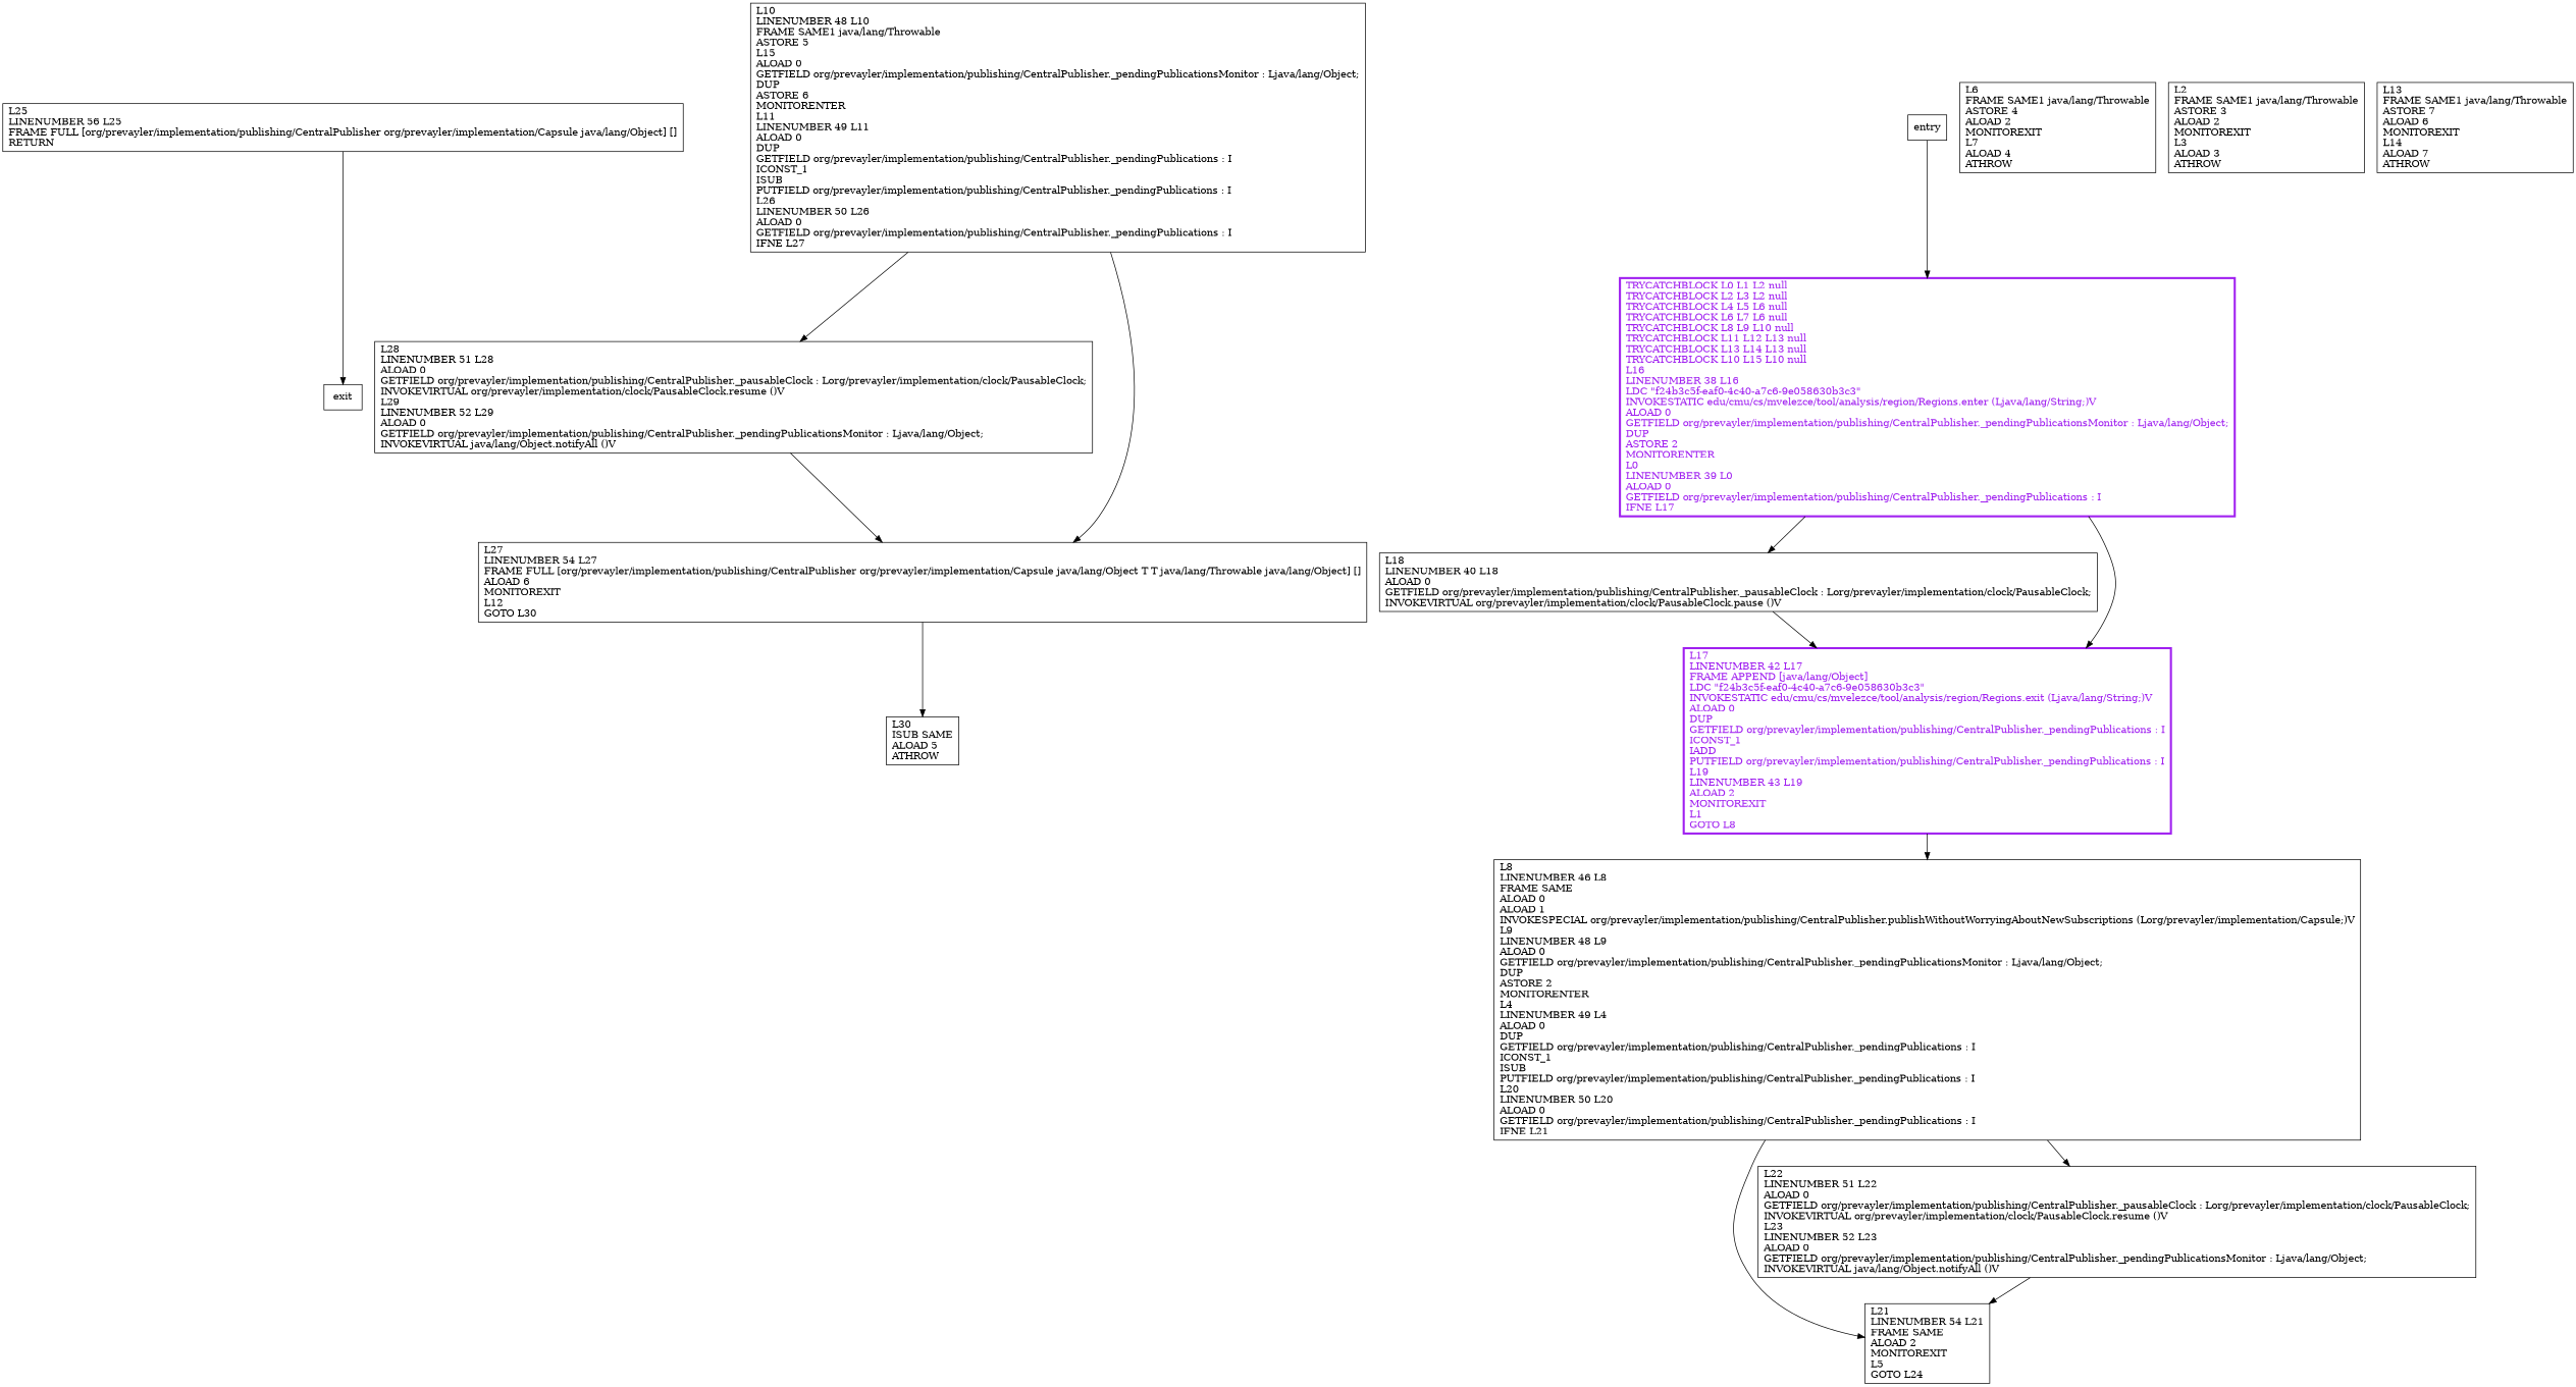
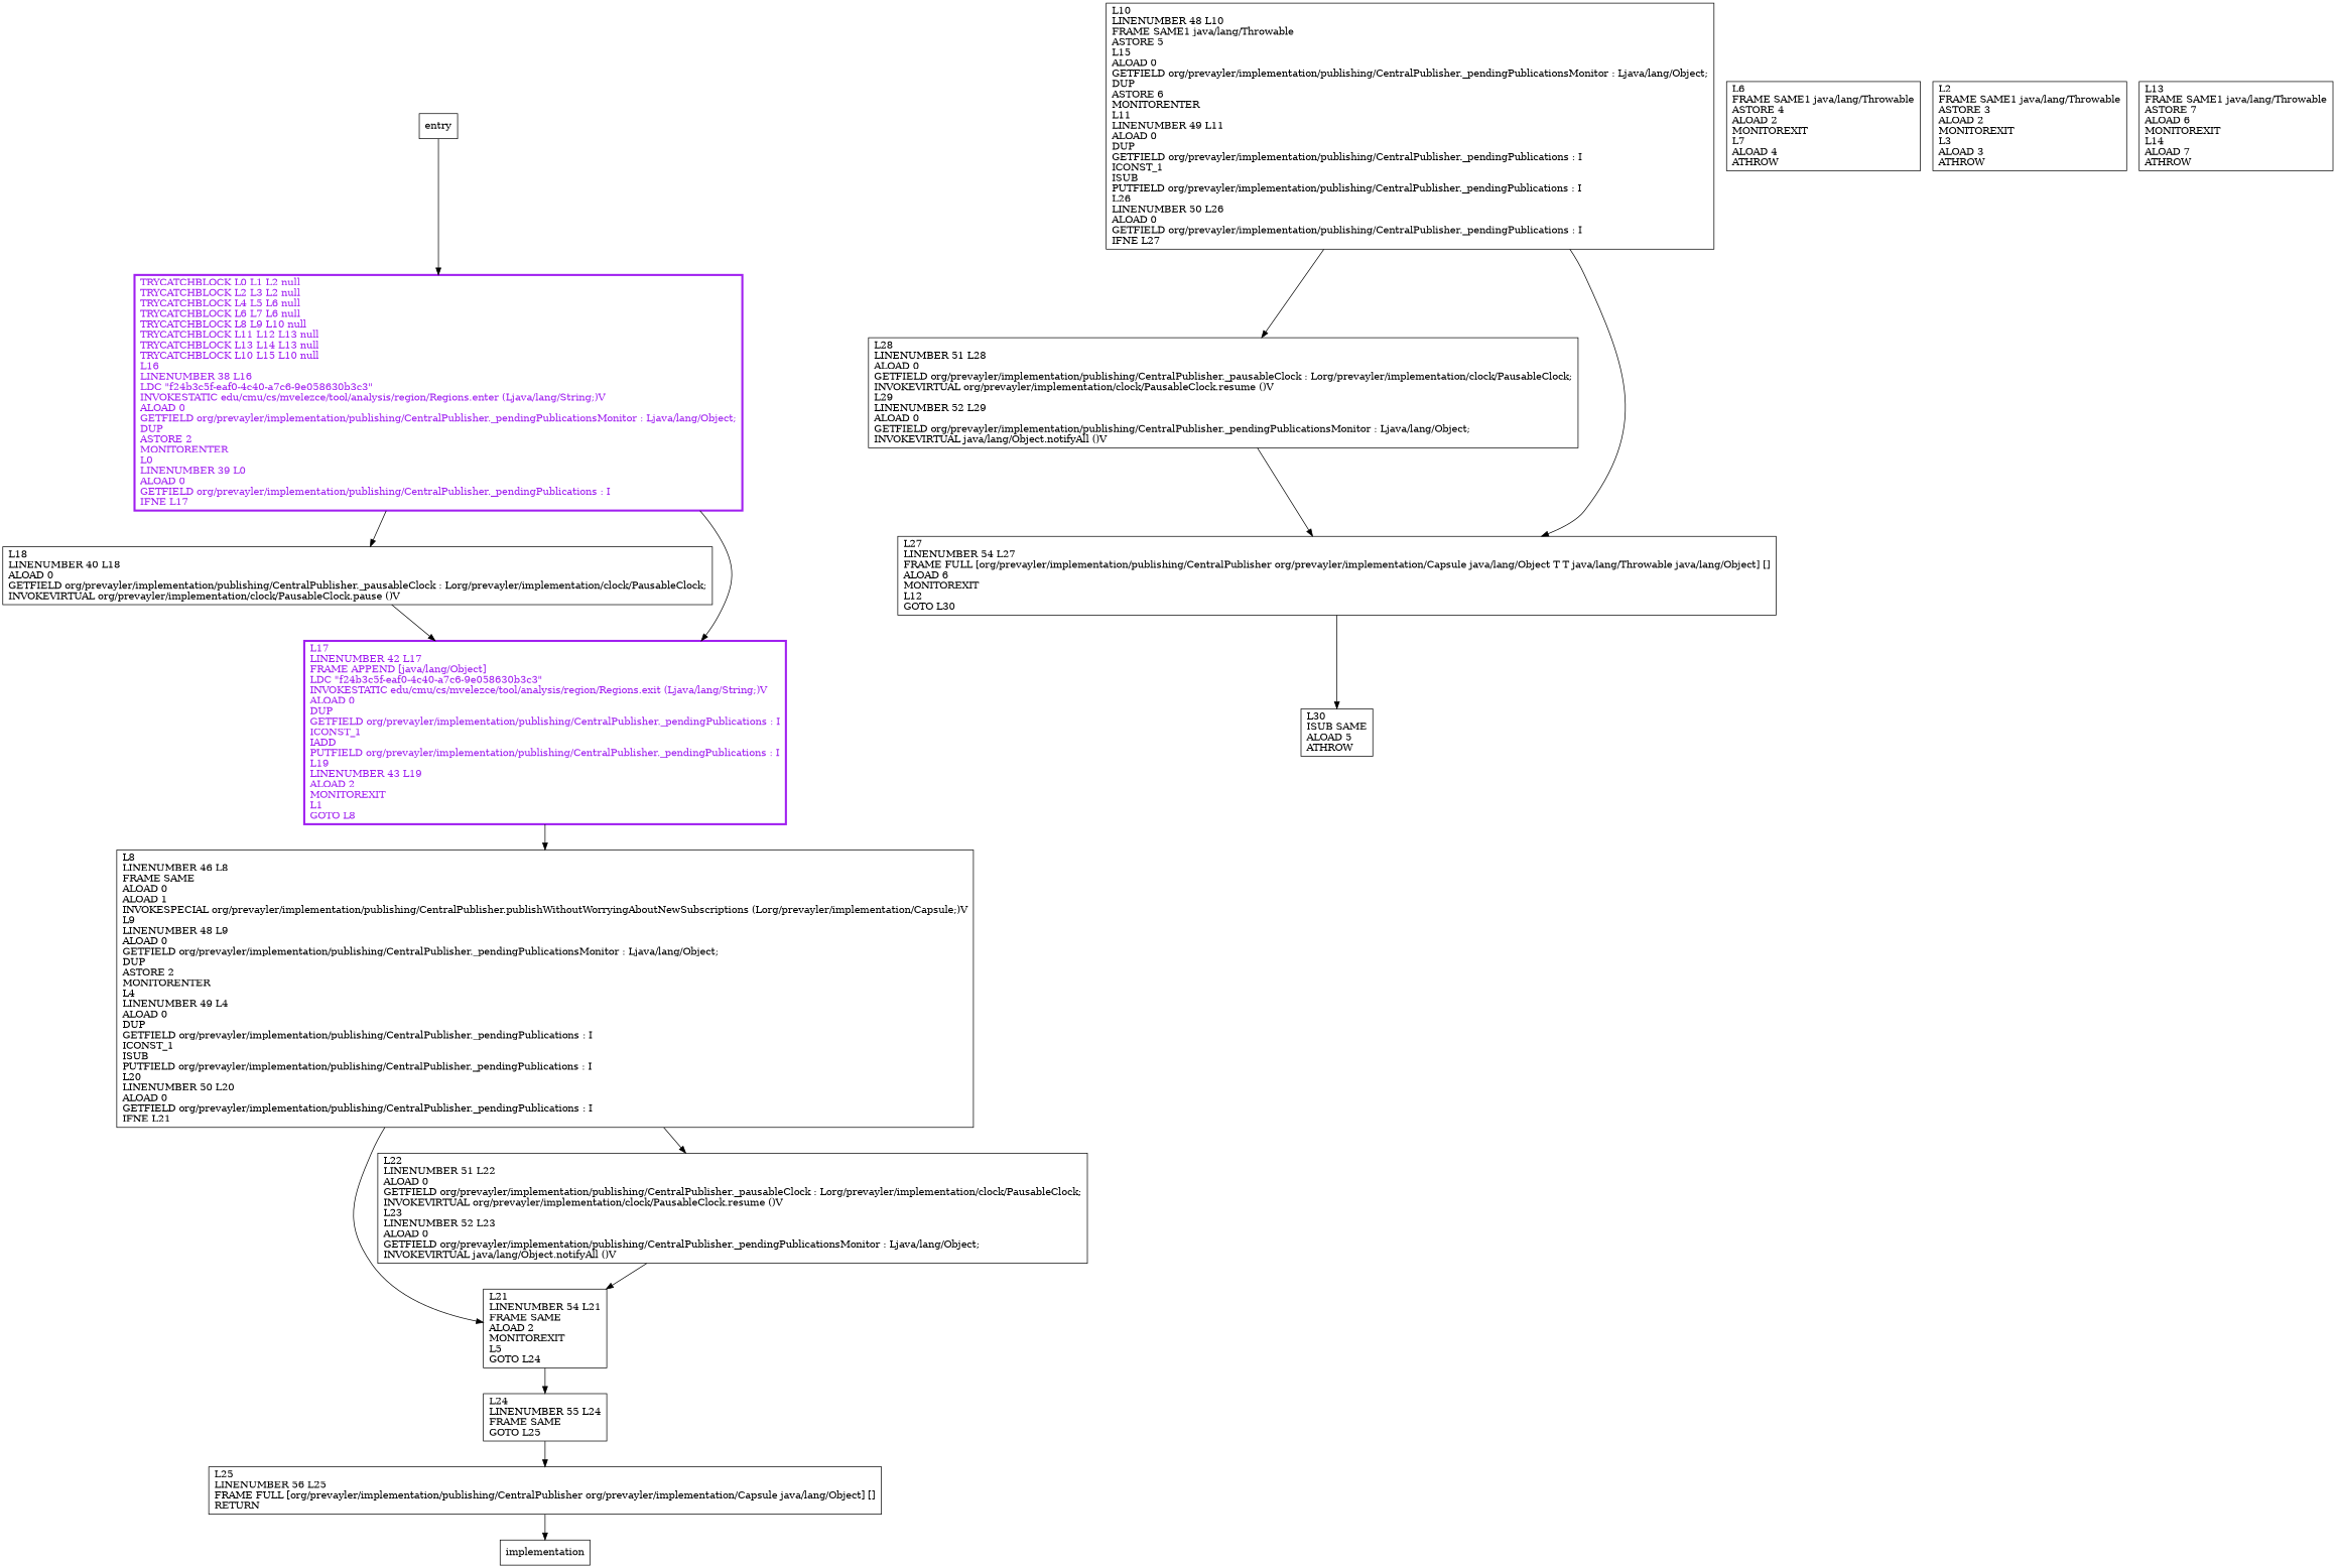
  digraph {
    node [shape=record]
    n1 [label="L25\lLINENUMBER 56 L25\lFRAME FULL [org/prevayler/implementation/publishing/CentralPublisher org/prevayler/implementation/Capsule java/lang/Object] []\lRETURN\l"]
-   exit
+   exit [label=implementation]
    n3 [label="L10\lLINENUMBER 48 L10\lFRAME SAME1 java/lang/Throwable\lASTORE 5\lL15\lALOAD 0\lGETFIELD org/prevayler/implementation/publishing/CentralPublisher._pendingPublicationsMonitor : Ljava/lang/Object;\lDUP\lASTORE 6\lMONITORENTER\lL11\lLINENUMBER 49 L11\lALOAD 0\lDUP\lGETFIELD org/prevayler/implementation/publishing/CentralPublisher._pendingPublications : I\lICONST_1\lISUB\lPUTFIELD org/prevayler/implementation/publishing/CentralPublisher._pendingPublications : I\lL26\lLINENUMBER 50 L26\lALOAD 0\lGETFIELD org/prevayler/implementation/publishing/CentralPublisher._pendingPublications : I\lIFNE L27\l"]
    n4 [label="L28\lLINENUMBER 51 L28\lALOAD 0\lGETFIELD org/prevayler/implementation/publishing/CentralPublisher._pausableClock : Lorg/prevayler/implementation/clock/PausableClock;\lINVOKEVIRTUAL org/prevayler/implementation/clock/PausableClock.resume ()V\lL29\lLINENUMBER 52 L29\lALOAD 0\lGETFIELD org/prevayler/implementation/publishing/CentralPublisher._pendingPublicationsMonitor : Ljava/lang/Object;\lINVOKEVIRTUAL java/lang/Object.notifyAll ()V\l"]
    n5 [label="L27\lLINENUMBER 54 L27\lFRAME FULL [org/prevayler/implementation/publishing/CentralPublisher org/prevayler/implementation/Capsule java/lang/Object T T java/lang/Throwable java/lang/Object] []\lALOAD 6\lMONITOREXIT\lL12\lGOTO L30\l"]
    n6 [label="L30\lISUB SAME\lALOAD 5\lATHROW\l"]
    n7 [label="L18\lLINENUMBER 40 L18\lALOAD 0\lGETFIELD org/prevayler/implementation/publishing/CentralPublisher._pausableClock : Lorg/prevayler/implementation/clock/PausableClock;\lINVOKEVIRTUAL org/prevayler/implementation/clock/PausableClock.pause ()V\l"]
    n8 [color=purple fontcolor=purple label="L17\lLINENUMBER 42 L17\lFRAME APPEND [java/lang/Object]\lLDC \"f24b3c5f-eaf0-4c40-a7c6-9e058630b3c3\"\lINVOKESTATIC edu/cmu/cs/mvelezce/tool/analysis/region/Regions.exit (Ljava/lang/String;)V\lALOAD 0\lDUP\lGETFIELD org/prevayler/implementation/publishing/CentralPublisher._pendingPublications : I\lICONST_1\lIADD\lPUTFIELD org/prevayler/implementation/publishing/CentralPublisher._pendingPublications : I\lL19\lLINENUMBER 43 L19\lALOAD 2\lMONITOREXIT\lL1\lGOTO L8\l" penwidth=3]
    n9 [label="L8\lLINENUMBER 46 L8\lFRAME SAME\lALOAD 0\lALOAD 1\lINVOKESPECIAL org/prevayler/implementation/publishing/CentralPublisher.publishWithoutWorryingAboutNewSubscriptions (Lorg/prevayler/implementation/Capsule;)V\lL9\lLINENUMBER 48 L9\lALOAD 0\lGETFIELD org/prevayler/implementation/publishing/CentralPublisher._pendingPublicationsMonitor : Ljava/lang/Object;\lDUP\lASTORE 2\lMONITORENTER\lL4\lLINENUMBER 49 L4\lALOAD 0\lDUP\lGETFIELD org/prevayler/implementation/publishing/CentralPublisher._pendingPublications : I\lICONST_1\lISUB\lPUTFIELD org/prevayler/implementation/publishing/CentralPublisher._pendingPublications : I\lL20\lLINENUMBER 50 L20\lALOAD 0\lGETFIELD org/prevayler/implementation/publishing/CentralPublisher._pendingPublications : I\lIFNE L21\l"]
+   n10 [label="L24\lLINENUMBER 55 L24\lFRAME SAME\lGOTO L25\l"]
    n11 [label="L21\lLINENUMBER 54 L21\lFRAME SAME\lALOAD 2\lMONITOREXIT\lL5\lGOTO L24\l"]
    n12 [label="L22\lLINENUMBER 51 L22\lALOAD 0\lGETFIELD org/prevayler/implementation/publishing/CentralPublisher._pausableClock : Lorg/prevayler/implementation/clock/PausableClock;\lINVOKEVIRTUAL org/prevayler/implementation/clock/PausableClock.resume ()V\lL23\lLINENUMBER 52 L23\lALOAD 0\lGETFIELD org/prevayler/implementation/publishing/CentralPublisher._pendingPublicationsMonitor : Ljava/lang/Object;\lINVOKEVIRTUAL java/lang/Object.notifyAll ()V\l"]
    n13 [color=purple fontcolor=purple label="TRYCATCHBLOCK L0 L1 L2 null\lTRYCATCHBLOCK L2 L3 L2 null\lTRYCATCHBLOCK L4 L5 L6 null\lTRYCATCHBLOCK L6 L7 L6 null\lTRYCATCHBLOCK L8 L9 L10 null\lTRYCATCHBLOCK L11 L12 L13 null\lTRYCATCHBLOCK L13 L14 L13 null\lTRYCATCHBLOCK L10 L15 L10 null\lL16\lLINENUMBER 38 L16\lLDC \"f24b3c5f-eaf0-4c40-a7c6-9e058630b3c3\"\lINVOKESTATIC edu/cmu/cs/mvelezce/tool/analysis/region/Regions.enter (Ljava/lang/String;)V\lALOAD 0\lGETFIELD org/prevayler/implementation/publishing/CentralPublisher._pendingPublicationsMonitor : Ljava/lang/Object;\lDUP\lASTORE 2\lMONITORENTER\lL0\lLINENUMBER 39 L0\lALOAD 0\lGETFIELD org/prevayler/implementation/publishing/CentralPublisher._pendingPublications : I\lIFNE L17\l" penwidth=3]
    n14 [label="L6\lFRAME SAME1 java/lang/Throwable\lASTORE 4\lALOAD 2\lMONITOREXIT\lL7\lALOAD 4\lATHROW\l"]
    n15 [label="L2\lFRAME SAME1 java/lang/Throwable\lASTORE 3\lALOAD 2\lMONITOREXIT\lL3\lALOAD 3\lATHROW\l"]
    n16 [label="L13\lFRAME SAME1 java/lang/Throwable\lASTORE 7\lALOAD 6\lMONITOREXIT\lL14\lALOAD 7\lATHROW\l"]
    entry
    n1 -> exit
    n3 -> n4
    n3 -> n5
    n4 -> n5
    n5 -> n6
    n7 -> n8
    n8 -> n9
    n9 -> n11
    n9 -> n12
+   n10 -> n1
+   n11 -> n10
    n12 -> n11
    n13 -> n7
    n13 -> n8
    entry -> n13
  }
